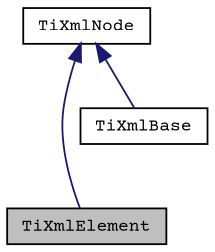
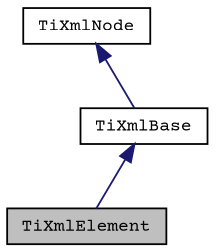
  digraph {
    fontname="Courier Prime"
    node [color=black fontname="Courier Prime" fontsize=10 shape=record]
    edge [color=midnightblue dir=back fontname="Courier Prime" fontsize=10 labelfontname=FreeSans labelfontsize=10 style=solid]
    n1 [fillcolor=grey75 fontcolor=black height=0.2 label=TiXmlElement style=filled width=0.4]
    n2 [height=0.2 label=TiXmlNode width=0.4]
    n3 [height=0.2 label=TiXmlBase width=0.4]
-   n2 -> n1
+   n3 -> n1
    n2 -> n3
  }
